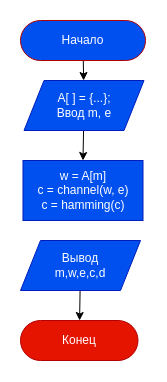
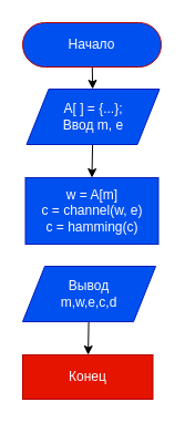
  <mxCell id="0" />
  <mxCell id="1" parent="0" />
  <mxCell id="2" value="" style="edgeStyle=none;html=1;" edge="1" parent="1" source="3" target="9"><mxGeometry relative="1" as="geometry" /></mxCell>
  <mxCell id="3" value="Начало" style="rounded=1;whiteSpace=wrap;html=1;arcSize=50;fillColor=#0050ef;fontColor=#ffffff;strokeColor=#B20000;" vertex="1" parent="1"><mxGeometry x="20" y="20" width="125" height="40" as="geometry" /></mxCell>
- <mxCell id="4" value="Конец&lt;br&gt;" style="rounded=1;whiteSpace=wrap;html=1;arcSize=50;fillColor=#e51400;fontColor=#ffffff;strokeColor=#B20000;" vertex="1" parent="1"><mxGeometry x="20" y="320" width="117.5" height="40" as="geometry" /></mxCell>
+ <mxCell id="4" value="Конец&lt;br&gt;" style="whiteSpace=wrap;html=1;arcSize=50;fillColor=#e51400;fontColor=#ffffff;strokeColor=#B20000;rounded=0;" vertex="1" parent="1"><mxGeometry x="20" y="320" width="117.5" height="40" as="geometry" /></mxCell>
  <mxCell id="5" value="w = A[m]&lt;br&gt;c = channel(w, e)&lt;br&gt;c = hamming(c)" style="rounded=0;whiteSpace=wrap;html=1;fillColor=#0050ef;fontColor=#ffffff;strokeColor=#001DBC;" vertex="1" parent="1"><mxGeometry x="22.5" y="160" width="120" height="60" as="geometry" /></mxCell>
  <mxCell id="6" value="" style="edgeStyle=none;html=1;" edge="1" parent="1" source="7" target="4"><mxGeometry relative="1" as="geometry" /></mxCell>
  <mxCell id="7" value="Вывод&lt;br&gt;m,w,e,c,d" style="shape=parallelogram;perimeter=parallelogramPerimeter;whiteSpace=wrap;html=1;fixedSize=1;fillColor=#0050ef;fontColor=#ffffff;strokeColor=#001DBC;" vertex="1" parent="1"><mxGeometry x="20" y="240" width="120" height="50" as="geometry" /></mxCell>
  <mxCell id="8" value="" style="edgeStyle=none;html=1;entryX=0.5;entryY=0;entryDx=0;entryDy=0;" edge="1" parent="1" source="9" target="5"><mxGeometry relative="1" as="geometry"><mxPoint x="80" y="170" as="targetPoint" /></mxGeometry></mxCell>
  <mxCell id="9" value="A[ ] = {...};&lt;br&gt;Ввод m, e" style="shape=parallelogram;perimeter=parallelogramPerimeter;whiteSpace=wrap;html=1;fixedSize=1;fillColor=#0050ef;fontColor=#ffffff;strokeColor=#001DBC;" vertex="1" parent="1"><mxGeometry x="23.5" y="80" width="120" height="50" as="geometry" /></mxCell>
